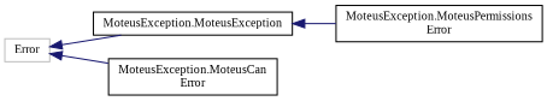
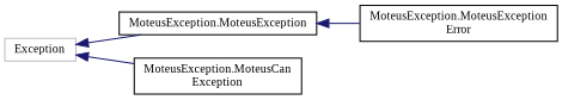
  digraph {
    fontname="Liberation Serif"
    rankdir=LR
    node [color=black fillcolor=white fontname="Liberation Serif" fontsize=10 shape=record style=filled]
    edge [color=midnightblue dir=back fontname="Liberation Serif" fontsize=10 labelfontname=Helvetica labelfontsize=10 style=solid]
-   n1 [color=grey75 height=0.2 label=Error width=0.4]
+   n1 [color=grey75 height=0.2 label=Exception width=0.4]
    n2 [height=0.2 label="MoteusException.MoteusException" width=0.4]
-   n3 [height=0.2 label="MoteusException.MoteusCan\lError" width=0.4]
-   n4 [height=0.2 label="MoteusException.MoteusPermissions\lError" width=0.4]
+   n3 [height=0.2 label="MoteusException.MoteusCan\lException" width=0.4]
+   n4 [height=0.2 label="MoteusException.MoteusException\lError" width=0.4]
    n1 -> n2
    n1 -> n3
    n2 -> n4
  }
